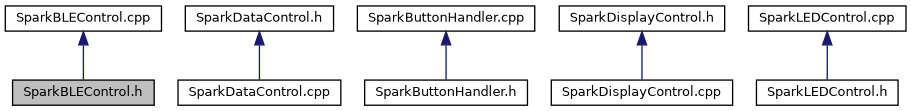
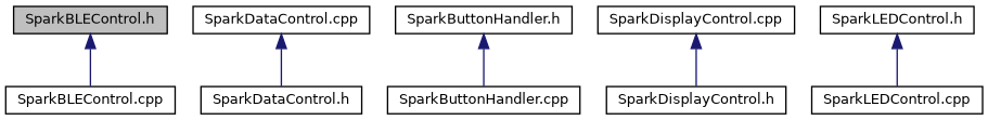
  digraph {
    node [color=black fillcolor=white fontname=Helvetica fontsize=10 shape=record style=filled]
    edge [color=midnightblue dir=back fontname=Helvetica fontsize=10 labelfontname=Helvetica labelfontsize=10 style=solid]
    n1 [fillcolor=grey75 fontcolor=black height=0.2 label="SparkBLEControl.h" width=0.4]
    n2 [height=0.2 label="SparkBLEControl.cpp" width=0.4]
    n3 [height=0.2 label="SparkDataControl.h" width=0.4]
    n4 [height=0.2 label="SparkDataControl.cpp" width=0.4]
    n5 [height=0.2 label="SparkButtonHandler.h" width=0.4]
    n6 [height=0.2 label="SparkButtonHandler.cpp" width=0.4]
    n7 [height=0.2 label="SparkDisplayControl.h" width=0.4]
    n8 [height=0.2 label="SparkDisplayControl.cpp" width=0.4]
    n9 [height=0.2 label="SparkLEDControl.h" width=0.4]
    n10 [height=0.2 label="SparkLEDControl.cpp" width=0.4]
-   n2 -> n1
-   n3 -> n4
-   n6 -> n5
-   n7 -> n8
-   n10 -> n9
+   n1 -> n2
+   n4 -> n3
+   n5 -> n6
+   n8 -> n7
+   n9 -> n10
  }
